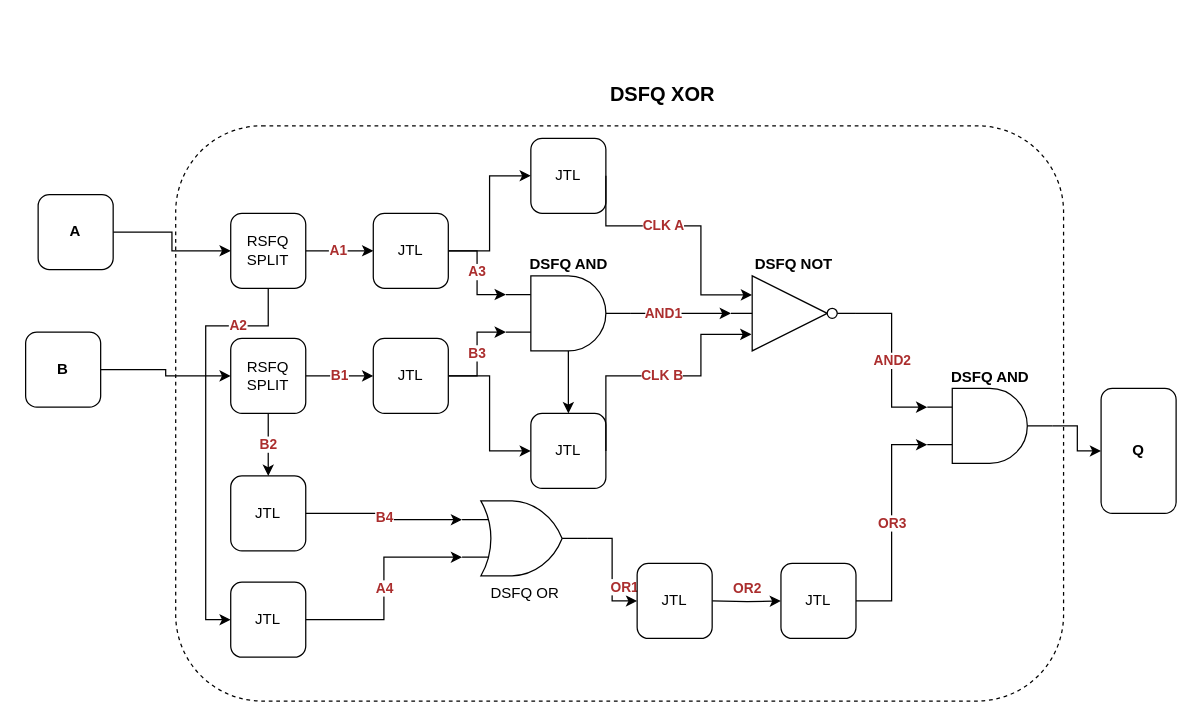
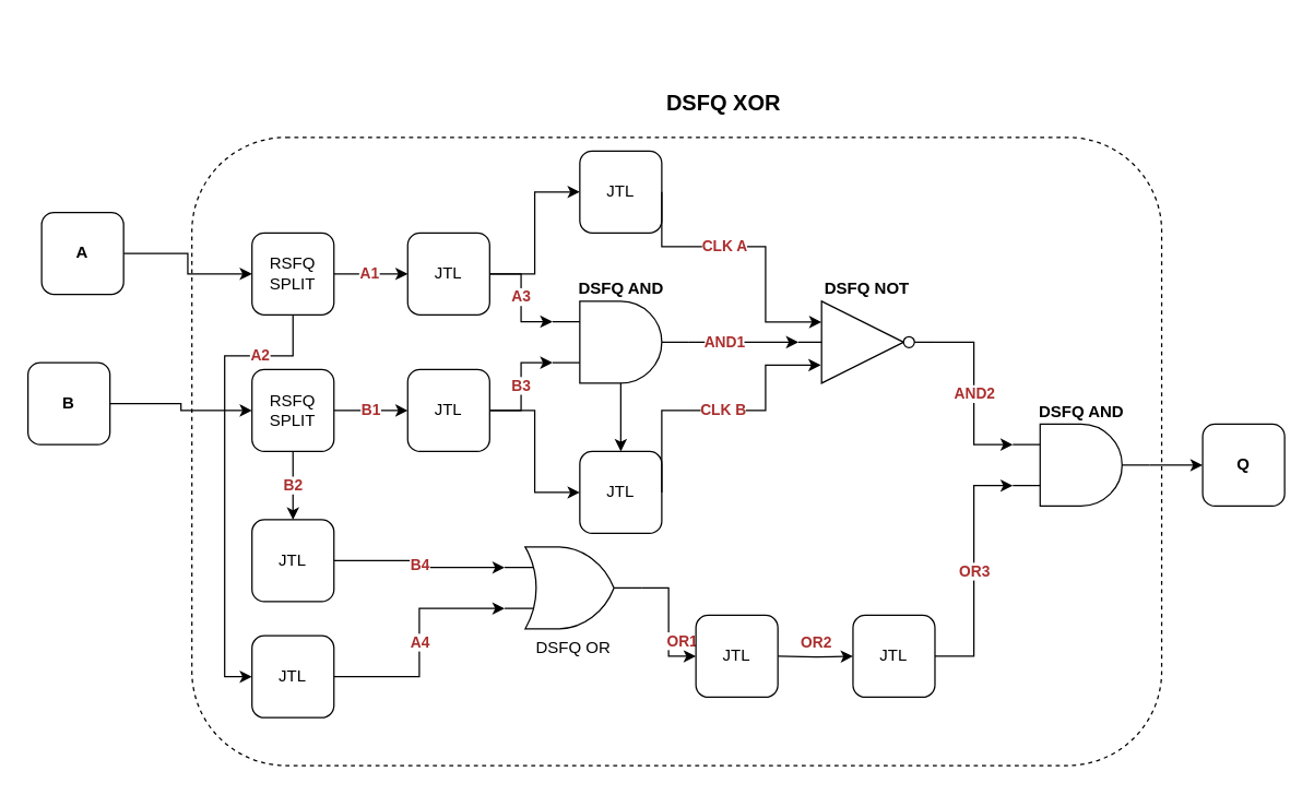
  <mxCell id="0" />
  <mxCell id="1" parent="0" />
  <mxCell id="2" value="" style="rounded=1;whiteSpace=wrap;html=1;dashed=1;" vertex="1" parent="1"><mxGeometry x="140" y="100" width="710" height="460" as="geometry" /></mxCell>
  <mxCell id="3" value="&lt;font style=&quot;&quot;&gt;&lt;span style=&quot;font-size: 16px;&quot;&gt;&lt;b&gt;DSFQ XOR&lt;/b&gt;&lt;/span&gt;&lt;/font&gt;" style="text;html=1;align=center;verticalAlign=middle;resizable=0;points=[];autosize=1;strokeColor=none;fillColor=none;" parent="1" vertex="1"><mxGeometry x="474" y="60" width="110" height="30" as="geometry" /></mxCell>
  <mxCell id="4" style="edgeStyle=orthogonalEdgeStyle;rounded=0;orthogonalLoop=1;jettySize=auto;html=1;entryX=0;entryY=0.5;entryDx=0;entryDy=0;exitX=1;exitY=0.5;exitDx=0;exitDy=0;" parent="1" source="40" target="16" edge="1"><mxGeometry relative="1" as="geometry"><mxPoint x="134" y="200" as="sourcePoint" /></mxGeometry></mxCell>
  <mxCell id="5" style="edgeStyle=orthogonalEdgeStyle;rounded=0;orthogonalLoop=1;jettySize=auto;html=1;entryX=0;entryY=0.5;entryDx=0;entryDy=0;exitX=1;exitY=0.5;exitDx=0;exitDy=0;" parent="1" source="41" target="19" edge="1"><mxGeometry relative="1" as="geometry"><mxPoint x="134" y="300" as="sourcePoint" /></mxGeometry></mxCell>
  <mxCell id="6" value="&lt;b&gt;&lt;font color=&quot;#ab2e2e&quot;&gt;AND1&lt;/font&gt;&lt;/b&gt;" style="edgeStyle=orthogonalEdgeStyle;rounded=0;orthogonalLoop=1;jettySize=auto;html=1;exitX=1;exitY=0.5;exitDx=0;exitDy=0;exitPerimeter=0;" parent="1" source="8" edge="1"><mxGeometry x="-0.343" relative="1" as="geometry"><Array as="points"><mxPoint x="550" y="250" /><mxPoint x="550" y="250" /></Array><mxPoint x="584" y="250" as="targetPoint" /><mxPoint as="offset" /></mxGeometry></mxCell>
  <mxCell id="7" value="" style="edgeStyle=orthogonalEdgeStyle;rounded=0;orthogonalLoop=1;jettySize=auto;html=1;" edge="1" parent="1" source="8" target="30"><mxGeometry relative="1" as="geometry" /></mxCell>
  <mxCell id="8" value="&lt;b&gt;DSFQ AND&lt;/b&gt;" style="verticalLabelPosition=top;shadow=0;dashed=0;align=center;html=1;verticalAlign=bottom;shape=mxgraph.electrical.logic_gates.logic_gate;operation=and;labelPosition=center;" parent="1" vertex="1"><mxGeometry x="404" y="220" width="100" height="60" as="geometry" /></mxCell>
  <mxCell id="9" value="&lt;b&gt;&lt;font color=&quot;#ab2e2e&quot;&gt;AND2&lt;/font&gt;&lt;/b&gt;" style="edgeStyle=orthogonalEdgeStyle;rounded=0;orthogonalLoop=1;jettySize=auto;html=1;entryX=0;entryY=0.25;entryDx=0;entryDy=0;entryPerimeter=0;" parent="1" source="10" target="33" edge="1"><mxGeometry relative="1" as="geometry"><mxPoint as="offset" /></mxGeometry></mxCell>
  <mxCell id="10" value="&lt;b&gt;DSFQ NOT&lt;/b&gt;" style="verticalLabelPosition=top;shadow=0;dashed=0;align=center;html=1;verticalAlign=bottom;shape=mxgraph.electrical.logic_gates.inverter_2;rotation=0;labelPosition=center;" parent="1" vertex="1"><mxGeometry x="584" y="220" width="100" height="60" as="geometry" /></mxCell>
  <mxCell id="11" value="&lt;b&gt;&lt;font color=&quot;#ab2e2e&quot;&gt;OR1&lt;/font&gt;&lt;/b&gt;" style="edgeStyle=orthogonalEdgeStyle;rounded=0;orthogonalLoop=1;jettySize=auto;html=1;entryX=0;entryY=0.5;entryDx=0;entryDy=0;" parent="1" source="12" target="37" edge="1"><mxGeometry x="0.309" y="10" relative="1" as="geometry"><mxPoint as="offset" /></mxGeometry></mxCell>
  <mxCell id="12" value="DSFQ OR" style="verticalLabelPosition=bottom;shadow=0;dashed=0;align=center;html=1;verticalAlign=top;shape=mxgraph.electrical.logic_gates.logic_gate;operation=or;" parent="1" vertex="1"><mxGeometry x="369" y="400" width="100" height="60" as="geometry" /></mxCell>
  <mxCell id="13" style="edgeStyle=orthogonalEdgeStyle;rounded=0;orthogonalLoop=1;jettySize=auto;html=1;entryX=0;entryY=0.5;entryDx=0;entryDy=0;" parent="1" edge="1"><mxGeometry relative="1" as="geometry"><mxPoint x="459" y="20" as="sourcePoint" /></mxGeometry></mxCell>
  <mxCell id="14" value="&lt;b&gt;&lt;font color=&quot;#ab2e2e&quot;&gt;A1&lt;/font&gt;&lt;/b&gt;" style="edgeStyle=orthogonalEdgeStyle;rounded=0;orthogonalLoop=1;jettySize=auto;html=1;entryX=0;entryY=0.5;entryDx=0;entryDy=0;" parent="1" source="16" target="22" edge="1"><mxGeometry x="-0.037" relative="1" as="geometry"><mxPoint as="offset" /></mxGeometry></mxCell>
  <mxCell id="15" value="&lt;b&gt;&lt;font color=&quot;#ab2e2e&quot;&gt;A2&lt;/font&gt;&lt;/b&gt;" style="edgeStyle=orthogonalEdgeStyle;rounded=0;orthogonalLoop=1;jettySize=auto;html=1;entryX=0;entryY=0.5;entryDx=0;entryDy=0;exitX=0.5;exitY=1;exitDx=0;exitDy=0;" parent="1" source="16" target="35" edge="1"><mxGeometry x="-0.678" relative="1" as="geometry"><Array as="points"><mxPoint x="214" y="260" /><mxPoint x="164" y="260" /><mxPoint x="164" y="495" /></Array><mxPoint as="offset" /></mxGeometry></mxCell>
  <mxCell id="16" value="RSFQ SPLIT" style="rounded=1;whiteSpace=wrap;html=1;" parent="1" vertex="1"><mxGeometry x="184" y="170" width="60" height="60" as="geometry" /></mxCell>
  <mxCell id="17" value="&lt;b&gt;&lt;font color=&quot;#ab2e2e&quot;&gt;B1&lt;/font&gt;&lt;/b&gt;" style="edgeStyle=orthogonalEdgeStyle;rounded=0;orthogonalLoop=1;jettySize=auto;html=1;entryX=0;entryY=0.5;entryDx=0;entryDy=0;" parent="1" source="19" target="25" edge="1"><mxGeometry relative="1" as="geometry" /></mxCell>
  <mxCell id="18" value="&lt;b&gt;&lt;font color=&quot;#ab2e2e&quot;&gt;B2&lt;/font&gt;&lt;/b&gt;" style="edgeStyle=orthogonalEdgeStyle;rounded=0;orthogonalLoop=1;jettySize=auto;html=1;entryX=0.5;entryY=0;entryDx=0;entryDy=0;" parent="1" source="19" target="27" edge="1"><mxGeometry relative="1" as="geometry" /></mxCell>
  <mxCell id="19" value="RSFQ SPLIT" style="rounded=1;whiteSpace=wrap;html=1;" parent="1" vertex="1"><mxGeometry x="184" y="270" width="60" height="60" as="geometry" /></mxCell>
  <mxCell id="20" value="&lt;font color=&quot;#ab2e2e&quot;&gt;&lt;b&gt;A3&lt;/b&gt;&lt;/font&gt;" style="edgeStyle=orthogonalEdgeStyle;rounded=0;orthogonalLoop=1;jettySize=auto;html=1;entryX=0;entryY=0.25;entryDx=0;entryDy=0;entryPerimeter=0;" parent="1" source="22" target="8" edge="1"><mxGeometry x="-0.001" relative="1" as="geometry"><mxPoint as="offset" /></mxGeometry></mxCell>
  <mxCell id="21" style="edgeStyle=orthogonalEdgeStyle;rounded=0;orthogonalLoop=1;jettySize=auto;html=1;" parent="1" source="22" target="28" edge="1"><mxGeometry relative="1" as="geometry" /></mxCell>
  <mxCell id="22" value="JTL" style="rounded=1;whiteSpace=wrap;html=1;" parent="1" vertex="1"><mxGeometry x="298" y="170" width="60" height="60" as="geometry" /></mxCell>
  <mxCell id="23" value="&lt;font color=&quot;#ab2e2e&quot;&gt;&lt;b&gt;B3&lt;/b&gt;&lt;/font&gt;" style="edgeStyle=orthogonalEdgeStyle;rounded=0;orthogonalLoop=1;jettySize=auto;html=1;entryX=0;entryY=0.75;entryDx=0;entryDy=0;entryPerimeter=0;" parent="1" source="25" target="8" edge="1"><mxGeometry x="0.005" relative="1" as="geometry"><mxPoint as="offset" /></mxGeometry></mxCell>
  <mxCell id="24" style="edgeStyle=orthogonalEdgeStyle;rounded=0;orthogonalLoop=1;jettySize=auto;html=1;entryX=0;entryY=0.5;entryDx=0;entryDy=0;" parent="1" source="25" target="30" edge="1"><mxGeometry relative="1" as="geometry" /></mxCell>
  <mxCell id="25" value="JTL" style="rounded=1;whiteSpace=wrap;html=1;" parent="1" vertex="1"><mxGeometry x="298" y="270" width="60" height="60" as="geometry" /></mxCell>
  <mxCell id="26" value="&lt;b&gt;&lt;font color=&quot;#ab2e2e&quot;&gt;B4&lt;/font&gt;&lt;/b&gt;" style="edgeStyle=orthogonalEdgeStyle;rounded=0;orthogonalLoop=1;jettySize=auto;html=1;entryX=0;entryY=0.25;entryDx=0;entryDy=0;entryPerimeter=0;" parent="1" source="27" target="12" edge="1"><mxGeometry relative="1" as="geometry" /></mxCell>
  <mxCell id="27" value="JTL" style="rounded=1;whiteSpace=wrap;html=1;" parent="1" vertex="1"><mxGeometry x="184" y="380" width="60" height="60" as="geometry" /></mxCell>
  <mxCell id="28" value="JTL" style="rounded=1;whiteSpace=wrap;html=1;" parent="1" vertex="1"><mxGeometry x="424" y="110" width="60" height="60" as="geometry" /></mxCell>
  <mxCell id="29" value="&lt;b&gt;&lt;font color=&quot;#ab2e2e&quot;&gt;CLK A&lt;/font&gt;&lt;/b&gt;" style="edgeStyle=orthogonalEdgeStyle;rounded=0;orthogonalLoop=1;jettySize=auto;html=1;entryX=0.169;entryY=0.254;entryDx=0;entryDy=0;entryPerimeter=0;exitX=1;exitY=0.5;exitDx=0;exitDy=0;" parent="1" source="28" target="10" edge="1"><mxGeometry x="-0.192" relative="1" as="geometry"><mxPoint x="569" y="140" as="sourcePoint" /><Array as="points"><mxPoint x="484" y="180" /><mxPoint x="560" y="180" /><mxPoint x="560" y="235" /></Array><mxPoint as="offset" /></mxGeometry></mxCell>
  <mxCell id="30" value="JTL" style="rounded=1;whiteSpace=wrap;html=1;" parent="1" vertex="1"><mxGeometry x="424" y="330" width="60" height="60" as="geometry" /></mxCell>
  <mxCell id="31" value="&lt;b&gt;&lt;font color=&quot;#ab2e2e&quot;&gt;CLK B&lt;/font&gt;&lt;/b&gt;" style="edgeStyle=orthogonalEdgeStyle;rounded=0;orthogonalLoop=1;jettySize=auto;html=1;exitX=1;exitY=0.5;exitDx=0;exitDy=0;entryX=0.164;entryY=0.78;entryDx=0;entryDy=0;entryPerimeter=0;" parent="1" source="30" target="10" edge="1"><mxGeometry relative="1" as="geometry"><mxPoint x="569" y="360" as="sourcePoint" /><mxPoint x="570" y="270" as="targetPoint" /><Array as="points"><mxPoint x="484" y="300" /><mxPoint x="560" y="300" /><mxPoint x="560" y="267" /></Array></mxGeometry></mxCell>
  <mxCell id="32" style="edgeStyle=orthogonalEdgeStyle;rounded=0;orthogonalLoop=1;jettySize=auto;html=1;entryX=0;entryY=0.5;entryDx=0;entryDy=0;" parent="1" source="33" target="42" edge="1"><mxGeometry relative="1" as="geometry"><mxPoint x="880" y="340" as="targetPoint" /></mxGeometry></mxCell>
  <mxCell id="33" value="&lt;b&gt;&lt;font&gt;DSFQ AND&lt;/font&gt;&lt;/b&gt;" style="verticalLabelPosition=top;shadow=0;dashed=0;align=center;html=1;verticalAlign=bottom;shape=mxgraph.electrical.logic_gates.logic_gate;operation=and;labelPosition=center;fontColor=#000000;" parent="1" vertex="1"><mxGeometry x="741" y="310" width="100" height="60" as="geometry" /></mxCell>
  <mxCell id="34" value="&lt;b&gt;&lt;font color=&quot;#ab2e2e&quot;&gt;A4&lt;/font&gt;&lt;/b&gt;" style="edgeStyle=orthogonalEdgeStyle;rounded=0;orthogonalLoop=1;jettySize=auto;html=1;entryX=0;entryY=0.75;entryDx=0;entryDy=0;entryPerimeter=0;" parent="1" source="35" target="12" edge="1"><mxGeometry x="0.005" relative="1" as="geometry"><mxPoint as="offset" /></mxGeometry></mxCell>
  <mxCell id="35" value="JTL" style="rounded=1;whiteSpace=wrap;html=1;" parent="1" vertex="1"><mxGeometry x="184" y="465" width="60" height="60" as="geometry" /></mxCell>
  <mxCell id="36" value="&lt;b&gt;&lt;font color=&quot;#ab2e2e&quot;&gt;OR2&lt;/font&gt;&lt;/b&gt;" style="edgeStyle=orthogonalEdgeStyle;rounded=0;orthogonalLoop=1;jettySize=auto;html=1;entryX=0;entryY=0.5;entryDx=0;entryDy=0;" parent="1" target="39" edge="1"><mxGeometry x="0.027" y="10" relative="1" as="geometry"><mxPoint x="569" y="480" as="sourcePoint" /><mxPoint as="offset" /></mxGeometry></mxCell>
  <mxCell id="37" value="JTL" style="rounded=1;whiteSpace=wrap;html=1;" parent="1" vertex="1"><mxGeometry x="509" y="450" width="60" height="60" as="geometry" /></mxCell>
  <mxCell id="38" value="&lt;b&gt;&lt;font color=&quot;#ab2e2e&quot;&gt;OR3&lt;/font&gt;&lt;/b&gt;" style="edgeStyle=orthogonalEdgeStyle;rounded=0;orthogonalLoop=1;jettySize=auto;html=1;entryX=0;entryY=0.75;entryDx=0;entryDy=0;entryPerimeter=0;" parent="1" source="39" target="33" edge="1"><mxGeometry relative="1" as="geometry" /></mxCell>
  <mxCell id="39" value="JTL" style="rounded=1;whiteSpace=wrap;html=1;" parent="1" vertex="1"><mxGeometry x="624" y="450" width="60" height="60" as="geometry" /></mxCell>
  <mxCell id="40" value="A" style="rounded=1;whiteSpace=wrap;html=1;fontStyle=1" vertex="1" parent="1"><mxGeometry x="30" y="155" width="60" height="60" as="geometry" /></mxCell>
  <mxCell id="41" value="B" style="rounded=1;whiteSpace=wrap;html=1;fontStyle=1" vertex="1" parent="1"><mxGeometry x="20" y="265" width="60" height="60" as="geometry" /></mxCell>
- <mxCell id="42" value="Q" style="rounded=1;whiteSpace=wrap;html=1;fontStyle=1" vertex="1" parent="1"><mxGeometry x="880" y="310" width="60" height="100" as="geometry" /></mxCell>
+ <mxCell id="42" value="Q" style="rounded=1;whiteSpace=wrap;html=1;fontStyle=1" vertex="1" parent="1"><mxGeometry x="880" y="310" width="60" height="60" as="geometry" /></mxCell>
